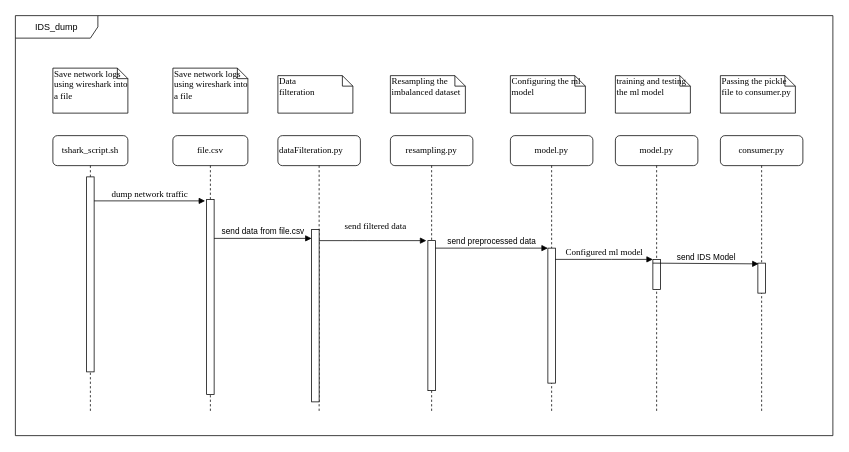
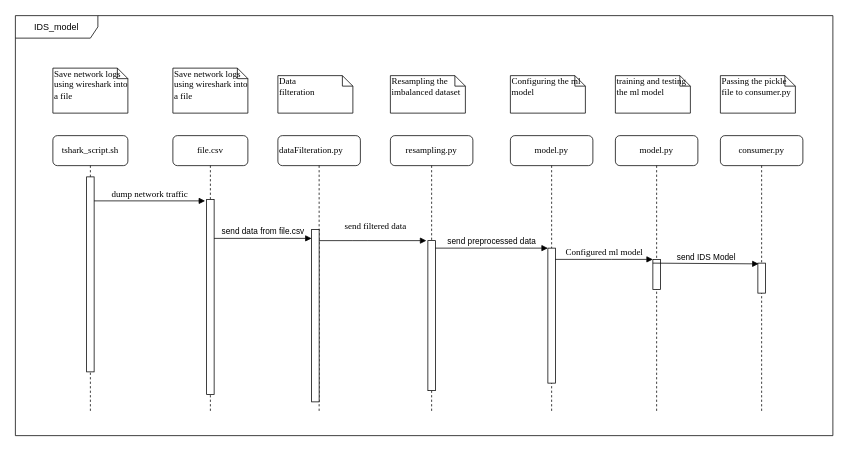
  <mxCell id="0" />
  <mxCell id="1" parent="0" />
  <mxCell id="2" value="dataFilteration.py" style="shape=umlLifeline;perimeter=lifelinePerimeter;whiteSpace=wrap;html=1;container=1;collapsible=0;recursiveResize=0;outlineConnect=0;rounded=1;shadow=0;comic=0;labelBackgroundColor=none;strokeWidth=1;fontFamily=Verdana;fontSize=12;align=left;" parent="1" vertex="1"><mxGeometry x="370" y="180" width="110" height="370" as="geometry" /></mxCell>
  <mxCell id="3" value="" style="html=1;points=[];perimeter=orthogonalPerimeter;rounded=0;shadow=0;comic=0;labelBackgroundColor=none;strokeWidth=1;fontFamily=Verdana;fontSize=12;align=center;" parent="2" vertex="1"><mxGeometry x="45" y="125" width="10" height="230" as="geometry" /></mxCell>
  <mxCell id="4" value="resampling.py" style="shape=umlLifeline;perimeter=lifelinePerimeter;whiteSpace=wrap;html=1;container=1;collapsible=0;recursiveResize=0;outlineConnect=0;rounded=1;shadow=0;comic=0;labelBackgroundColor=none;strokeWidth=1;fontFamily=Verdana;fontSize=12;align=center;" parent="1" vertex="1"><mxGeometry x="520" y="180" width="110" height="370" as="geometry" /></mxCell>
  <mxCell id="5" value="" style="html=1;points=[];perimeter=orthogonalPerimeter;rounded=0;shadow=0;comic=0;labelBackgroundColor=none;strokeWidth=1;fontFamily=Verdana;fontSize=12;align=center;" parent="4" vertex="1"><mxGeometry x="50" y="140" width="10" height="200" as="geometry" /></mxCell>
  <mxCell id="6" value="model.py" style="shape=umlLifeline;perimeter=lifelinePerimeter;whiteSpace=wrap;html=1;container=1;collapsible=0;recursiveResize=0;outlineConnect=0;rounded=1;shadow=0;comic=0;labelBackgroundColor=none;strokeWidth=1;fontFamily=Verdana;fontSize=12;align=center;" parent="1" vertex="1"><mxGeometry x="680" y="180" width="110" height="370" as="geometry" /></mxCell>
  <mxCell id="7" value="" style="html=1;points=[];perimeter=orthogonalPerimeter;rounded=0;shadow=0;comic=0;labelBackgroundColor=none;strokeWidth=1;fontFamily=Verdana;fontSize=12;align=center;" parent="6" vertex="1"><mxGeometry x="50" y="150" width="10" height="180" as="geometry" /></mxCell>
  <mxCell id="8" value="model.py" style="shape=umlLifeline;perimeter=lifelinePerimeter;whiteSpace=wrap;html=1;container=1;collapsible=0;recursiveResize=0;outlineConnect=0;rounded=1;shadow=0;comic=0;labelBackgroundColor=none;strokeWidth=1;fontFamily=Verdana;fontSize=12;align=center;" parent="1" vertex="1"><mxGeometry x="820" y="180" width="110" height="370" as="geometry" /></mxCell>
  <mxCell id="9" value="" style="html=1;points=[];perimeter=orthogonalPerimeter;rounded=0;shadow=0;comic=0;labelBackgroundColor=none;strokeWidth=1;fontFamily=Verdana;fontSize=12;align=center;" parent="8" vertex="1"><mxGeometry x="50" y="165" width="10" height="40" as="geometry" /></mxCell>
  <mxCell id="10" value="consumer.py" style="shape=umlLifeline;perimeter=lifelinePerimeter;whiteSpace=wrap;html=1;container=1;collapsible=0;recursiveResize=0;outlineConnect=0;rounded=1;shadow=0;comic=0;labelBackgroundColor=none;strokeWidth=1;fontFamily=Verdana;fontSize=12;align=center;" parent="1" vertex="1"><mxGeometry x="960" y="180" width="110" height="370" as="geometry" /></mxCell>
  <mxCell id="11" value="" style="html=1;points=[];perimeter=orthogonalPerimeter;rounded=0;shadow=0;comic=0;labelBackgroundColor=none;strokeWidth=1;fontFamily=Verdana;fontSize=12;align=center;" parent="10" vertex="1"><mxGeometry x="50" y="170" width="10" height="40" as="geometry" /></mxCell>
  <mxCell id="12" value="tshark_script.sh" style="shape=umlLifeline;perimeter=lifelinePerimeter;whiteSpace=wrap;html=1;container=1;collapsible=0;recursiveResize=0;outlineConnect=0;rounded=1;shadow=0;comic=0;labelBackgroundColor=none;strokeWidth=1;fontFamily=Verdana;fontSize=12;align=center;" parent="1" vertex="1"><mxGeometry x="70" y="180" width="100" height="370" as="geometry" /></mxCell>
  <mxCell id="13" value="" style="html=1;points=[];perimeter=orthogonalPerimeter;rounded=0;shadow=0;comic=0;labelBackgroundColor=none;strokeWidth=1;fontFamily=Verdana;fontSize=12;align=center;" parent="12" vertex="1"><mxGeometry x="45" y="55" width="10" height="260" as="geometry" /></mxCell>
  <mxCell id="14" value="Configured ml model" style="html=1;verticalAlign=bottom;endArrow=block;entryX=0;entryY=0;labelBackgroundColor=none;fontFamily=Verdana;fontSize=12;edgeStyle=elbowEdgeStyle;elbow=vertical;" parent="1" source="7" target="9" edge="1"><mxGeometry relative="1" as="geometry"><mxPoint x="780" y="300" as="sourcePoint" /></mxGeometry></mxCell>
  <mxCell id="15" value="dump network traffic" style="html=1;verticalAlign=bottom;endArrow=block;entryX=-0.2;entryY=0.008;labelBackgroundColor=none;fontFamily=Verdana;fontSize=12;edgeStyle=elbowEdgeStyle;elbow=vertical;entryDx=0;entryDy=0;entryPerimeter=0;" parent="1" source="13" target="24" edge="1"><mxGeometry relative="1" as="geometry"><mxPoint x="350" y="260" as="sourcePoint" /><Array as="points"><mxPoint x="140" y="267" /><mxPoint x="273" y="280" /></Array></mxGeometry></mxCell>
  <mxCell id="16" value="send filtered data" style="html=1;verticalAlign=bottom;endArrow=block;labelBackgroundColor=none;fontFamily=Verdana;fontSize=12;edgeStyle=elbowEdgeStyle;elbow=vertical;" parent="1" source="3" edge="1"><mxGeometry x="0.049" y="10" relative="1" as="geometry"><mxPoint x="500" y="270" as="sourcePoint" /><mxPoint x="568" y="320" as="targetPoint" /><Array as="points"><mxPoint x="480" y="320" /><mxPoint x="510" y="350" /></Array><mxPoint as="offset" /></mxGeometry></mxCell>
  <mxCell id="17" value="Save network logs using wireshark into a file" style="shape=note;whiteSpace=wrap;html=1;size=14;verticalAlign=top;align=left;spacingTop=-6;rounded=0;shadow=0;comic=0;labelBackgroundColor=none;strokeWidth=1;fontFamily=Verdana;fontSize=12" parent="1" vertex="1"><mxGeometry x="70" y="90" width="100" height="60" as="geometry" /></mxCell>
  <mxCell id="18" value="Data&lt;br&gt;filteration" style="shape=note;whiteSpace=wrap;html=1;size=14;verticalAlign=top;align=left;spacingTop=-6;rounded=0;shadow=0;comic=0;labelBackgroundColor=none;strokeWidth=1;fontFamily=Verdana;fontSize=12" parent="1" vertex="1"><mxGeometry x="370" y="100" width="100" height="50" as="geometry" /></mxCell>
  <mxCell id="19" value="Resampling the imbalanced dataset" style="shape=note;whiteSpace=wrap;html=1;size=14;verticalAlign=top;align=left;spacingTop=-6;rounded=0;shadow=0;comic=0;labelBackgroundColor=none;strokeWidth=1;fontFamily=Verdana;fontSize=12" parent="1" vertex="1"><mxGeometry x="520" y="100" width="100" height="50" as="geometry" /></mxCell>
  <mxCell id="20" value="Configuring the ml model" style="shape=note;whiteSpace=wrap;html=1;size=14;verticalAlign=top;align=left;spacingTop=-6;rounded=0;shadow=0;comic=0;labelBackgroundColor=none;strokeWidth=1;fontFamily=Verdana;fontSize=12" parent="1" vertex="1"><mxGeometry x="680" y="100" width="100" height="50" as="geometry" /></mxCell>
  <mxCell id="21" value="training and testing the ml model" style="shape=note;whiteSpace=wrap;html=1;size=14;verticalAlign=top;align=left;spacingTop=-6;rounded=0;shadow=0;comic=0;labelBackgroundColor=none;strokeWidth=1;fontFamily=Verdana;fontSize=12" parent="1" vertex="1"><mxGeometry x="820" y="100" width="100" height="50" as="geometry" /></mxCell>
  <mxCell id="22" value="Passing the pickle file to consumer.py" style="shape=note;whiteSpace=wrap;html=1;size=14;verticalAlign=top;align=left;spacingTop=-6;rounded=0;shadow=0;comic=0;labelBackgroundColor=none;strokeWidth=1;fontFamily=Verdana;fontSize=12" parent="1" vertex="1"><mxGeometry x="960" y="100" width="100" height="50" as="geometry" /></mxCell>
  <mxCell id="23" value="file.csv" style="shape=umlLifeline;perimeter=lifelinePerimeter;whiteSpace=wrap;html=1;container=1;collapsible=0;recursiveResize=0;outlineConnect=0;rounded=1;shadow=0;comic=0;labelBackgroundColor=none;strokeWidth=1;fontFamily=Verdana;fontSize=12;align=center;" parent="1" vertex="1"><mxGeometry x="230" y="180" width="100" height="370" as="geometry" /></mxCell>
  <mxCell id="24" value="" style="html=1;points=[];perimeter=orthogonalPerimeter;rounded=0;shadow=0;comic=0;labelBackgroundColor=none;strokeWidth=1;fontFamily=Verdana;fontSize=12;align=center;" parent="23" vertex="1"><mxGeometry x="45" y="85" width="10" height="260" as="geometry" /></mxCell>
  <mxCell id="25" value="Save network logs using wireshark into a file" style="shape=note;whiteSpace=wrap;html=1;size=14;verticalAlign=top;align=left;spacingTop=-6;rounded=0;shadow=0;comic=0;labelBackgroundColor=none;strokeWidth=1;fontFamily=Verdana;fontSize=12" parent="1" vertex="1"><mxGeometry x="230" y="90" width="100" height="60" as="geometry" /></mxCell>
  <mxCell id="26" value="send data from file.csv" style="html=1;verticalAlign=bottom;endArrow=block;exitX=1;exitY=0.2;exitDx=0;exitDy=0;exitPerimeter=0;" parent="1" source="24" target="3" edge="1"><mxGeometry width="80" relative="1" as="geometry"><mxPoint x="290" y="308" as="sourcePoint" /><mxPoint x="410" y="317" as="targetPoint" /></mxGeometry></mxCell>
  <mxCell id="27" value="send preprocessed data" style="html=1;verticalAlign=bottom;endArrow=block;" parent="1" edge="1"><mxGeometry width="80" relative="1" as="geometry"><mxPoint x="580" y="330" as="sourcePoint" /><mxPoint x="730" y="330" as="targetPoint" /></mxGeometry></mxCell>
  <mxCell id="28" value="send IDS Model" style="html=1;verticalAlign=bottom;endArrow=block;entryX=0.1;entryY=0.025;entryDx=0;entryDy=0;entryPerimeter=0;" parent="1" target="11" edge="1"><mxGeometry width="80" relative="1" as="geometry"><mxPoint x="870" y="350" as="sourcePoint" /><mxPoint x="950" y="350" as="targetPoint" /></mxGeometry></mxCell>
- <mxCell id="29" value="IDS_dump" style="shape=umlFrame;whiteSpace=wrap;html=1;width=110;height=30;" parent="1" vertex="1"><mxGeometry x="20" y="20" width="1090" height="560" as="geometry" /></mxCell>
+ <mxCell id="29" value="IDS_model" style="shape=umlFrame;whiteSpace=wrap;html=1;width=110;height=30;" parent="1" vertex="1"><mxGeometry x="20" y="20" width="1090" height="560" as="geometry" /></mxCell>
